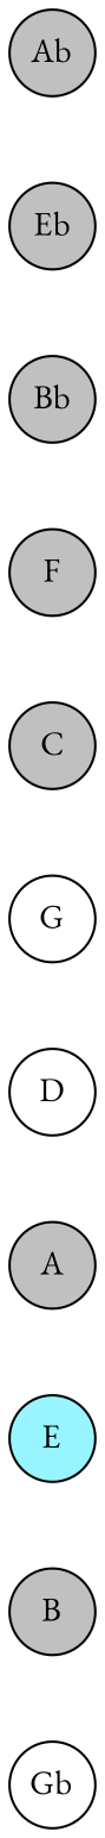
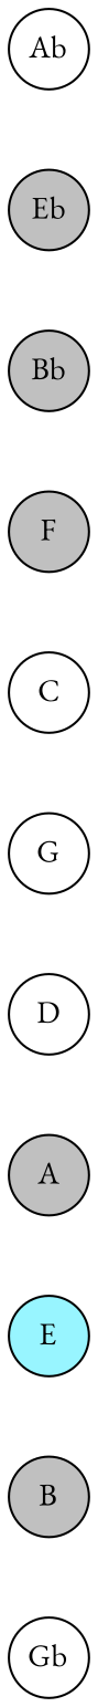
  graph {
    fontname="EB Garamond"
    mindist=.1
    node [fillcolor=gray fontname="EB Garamond" margin=0 shape=circle style=filled]
    edge [fontname="EB Garamond" style=invis]
    E [fillcolor=cadetblue1]
    B
    Gb [fillcolor=white]
-   Ab
+   Ab [fillcolor=white]
    Eb
    Bb
    F
-   C
+   C [fillcolor=white]
    G [fillcolor=white]
    D [fillcolor=white]
    A
    subgraph sub_1 {
      E
      B
      Gb
      Ab
      Eb
      Bb
      F
      C
      G
      D
      A
    }
    E -- B
    B -- Gb
    Ab -- Eb
    Eb -- Bb
    Bb -- F
    F -- C
    C -- G
    G -- D
    D -- A
    A -- E
  }
